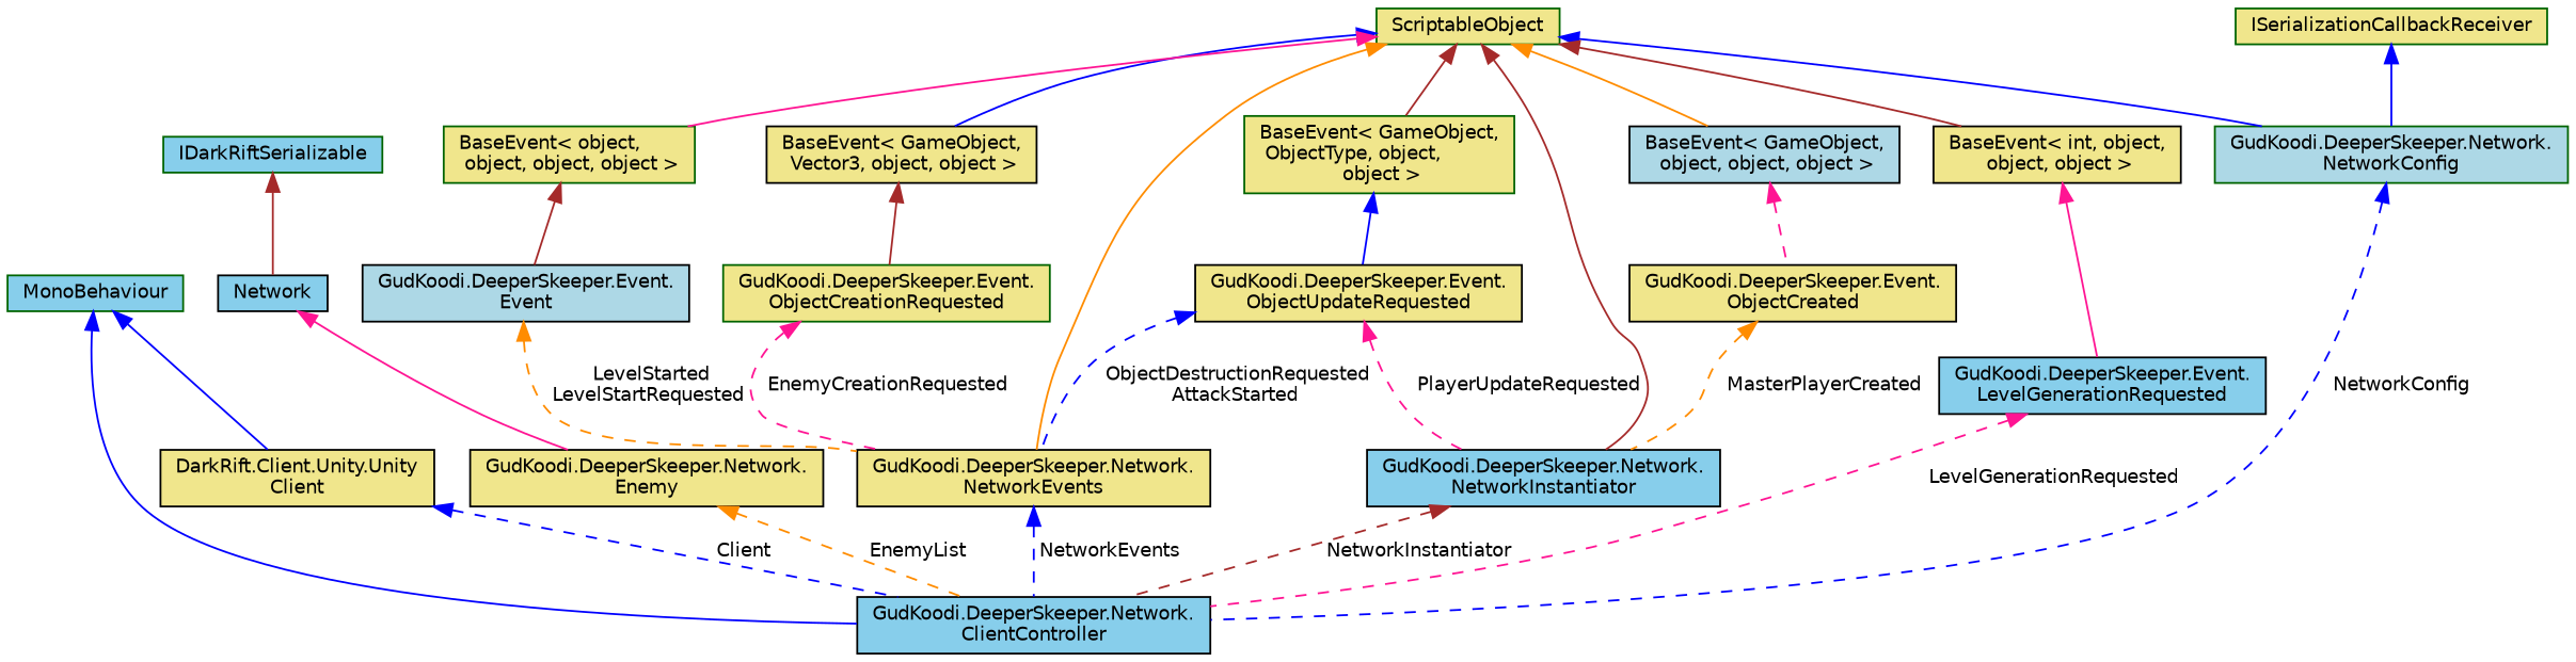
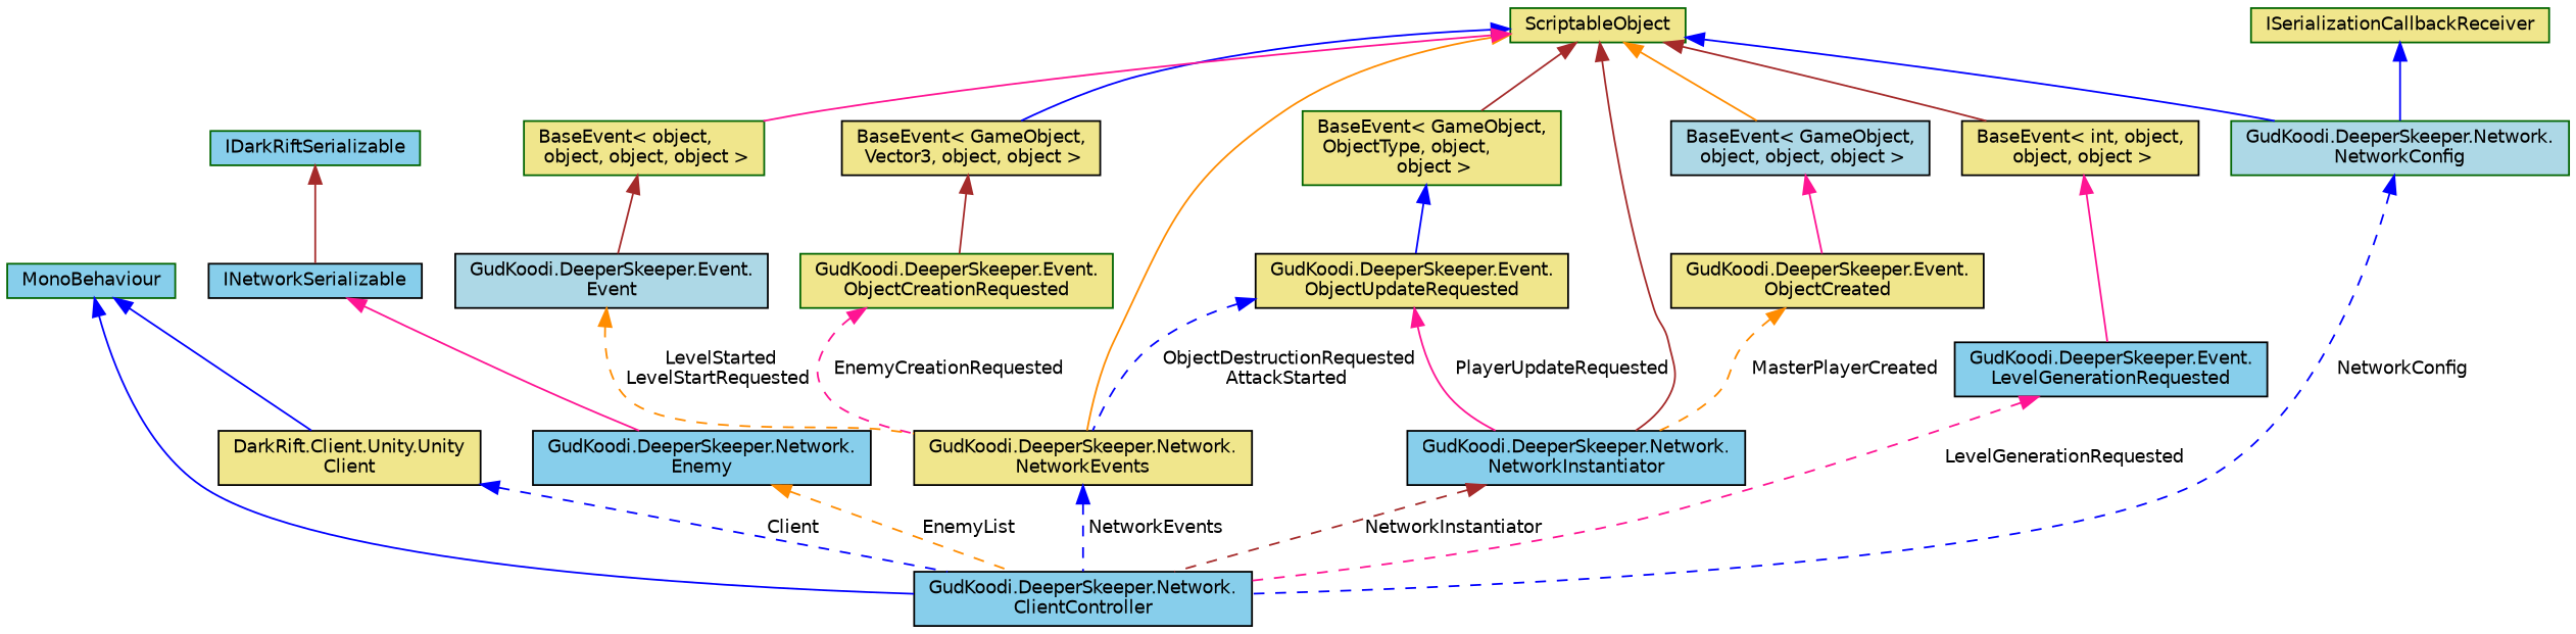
  digraph {
    rankdir=TB
    node [color=black fillcolor=khaki fontname=Helvetica fontsize=10 shape=record style=filled]
    edge [color=blue dir=back fontname=Helvetica fontsize=10 labelfontname=Helvetica labelfontsize=10 style=solid]
    n1 [fillcolor=skyblue fontcolor=black height=0.2 label="GudKoodi.DeeperSkeeper.Network.\lClientController" width=0.4]
    n2 [color=darkgreen fillcolor=skyblue height=0.2 label=MonoBehaviour width=0.4]
    n3 [height=0.2 label="DarkRift.Client.Unity.Unity\lClient" width=0.4]
-   n4 [height=0.2 label="GudKoodi.DeeperSkeeper.Network.\lEnemy" width=0.4]
-   n5 [fillcolor=skyblue height=0.2 label=Network width=0.4]
+   n4 [fillcolor=skyblue height=0.2 label="GudKoodi.DeeperSkeeper.Network.\lEnemy" width=0.4]
+   n5 [fillcolor=skyblue height=0.2 label=INetworkSerializable width=0.4]
    n6 [color=darkgreen fillcolor=skyblue height=0.2 label=IDarkRiftSerializable width=0.4]
    n7 [color=darkgreen fillcolor=lightblue height=0.2 label="GudKoodi.DeeperSkeeper.Network.\lNetworkConfig" width=0.4]
    n8 [color=darkgreen height=0.2 label=ScriptableObject width=0.4]
    n9 [height=0.2 label="GudKoodi.DeeperSkeeper.Network.\lNetworkEvents" width=0.4]
    n10 [height=0.2 label="BaseEvent\< GameObject,\l Vector3, object, object \>" width=0.4]
    n11 [color=darkgreen height=0.2 label="BaseEvent\< GameObject,\l ObjectType, object,\l object \>" width=0.4]
    n12 [color=darkgreen height=0.2 label="BaseEvent\< object,\l object, object, object \>" width=0.4]
    n13 [fillcolor=skyblue height=0.2 label="GudKoodi.DeeperSkeeper.Network.\lNetworkInstantiator" width=0.4]
    n14 [fillcolor=lightblue height=0.2 label="BaseEvent\< GameObject,\l object, object, object \>" width=0.4]
    n15 [height=0.2 label="BaseEvent\< int, object,\l object, object \>" width=0.4]
    n16 [color=darkgreen height=0.2 label="GudKoodi.DeeperSkeeper.Event.\lObjectCreationRequested" width=0.4]
    n17 [height=0.2 label="GudKoodi.DeeperSkeeper.Event.\lObjectUpdateRequested" width=0.4]
    n18 [fillcolor=lightblue height=0.2 label="GudKoodi.DeeperSkeeper.Event.\lEvent" width=0.4]
    n19 [height=0.2 label="GudKoodi.DeeperSkeeper.Event.\lObjectCreated" width=0.4]
    n20 [fillcolor=skyblue height=0.2 label="GudKoodi.DeeperSkeeper.Event.\lLevelGenerationRequested" width=0.4]
    n21 [color=darkgreen height=0.2 label=ISerializationCallbackReceiver width=0.4]
    n2 -> n1
    n2 -> n3
    n3 -> n1 [label=" Client" style=dashed]
    n4 -> n1 [color=darkorange label=" EnemyList" style=dashed]
    n5 -> n4 [color=deeppink]
    n6 -> n5 [color=brown]
    n7 -> n1 [label=" NetworkConfig" style=dashed]
    n8 -> n7
    n8 -> n9 [color=darkorange]
    n8 -> n10
    n8 -> n11 [color=brown]
    n8 -> n12 [color=deeppink]
    n8 -> n13 [color=brown]
    n8 -> n14 [color=darkorange]
    n8 -> n15 [color=brown]
    n9 -> n1 [label=" NetworkEvents" style=dashed]
    n10 -> n16 [color=brown]
    n11 -> n17
    n12 -> n18 [color=brown]
    n13 -> n1 [color=brown label=" NetworkInstantiator" style=dashed]
-   n14 -> n19 [color=deeppink style=dashed]
+   n14 -> n19 [color=deeppink]
    n15 -> n20 [color=deeppink]
    n16 -> n9 [color=deeppink label=" EnemyCreationRequested" style=dashed]
    n17 -> n9 [label=" ObjectDestructionRequested\nAttackStarted" style=dashed]
-   n17 -> n13 [color=deeppink label=" PlayerUpdateRequested" style=dashed]
+   n17 -> n13 [color=deeppink label=" PlayerUpdateRequested"]
    n18 -> n9 [color=darkorange label=" LevelStarted\nLevelStartRequested" style=dashed]
    n19 -> n13 [color=darkorange label=" MasterPlayerCreated" style=dashed]
    n20 -> n1 [color=deeppink label=" LevelGenerationRequested" style=dashed]
    n21 -> n7
  }
